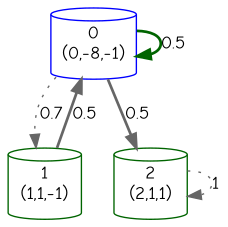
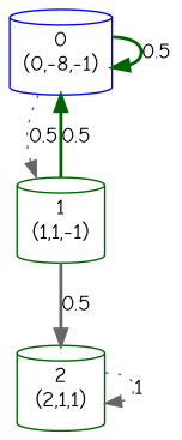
  digraph {
    fontname="Comic Neue"
    node [color=darkgreen fontname="Comic Neue" shape=cylinder]
    edge [color=gray40 fontname="Comic Neue" style=bold]
    n1 [color=blue label="0\n(0,-8,-1)"]
    n2 [label="1\n(1,1,-1)"]
    n3 [label="2\n(2,1,1)"]
    n1 -> n1 [color=darkgreen label=0.5]
-   n1 -> n2 [label=0.7 style=dotted]
-   n2 -> n1 [label=0.5]
-   n1 -> n3 [label=0.5]
+   n1 -> n2 [label=0.5 style=dotted]
+   n2 -> n1 [color=darkgreen label=0.5]
+   n2 -> n3 [label=0.5]
    n3 -> n3 [label=1 style=dotted]
  }
